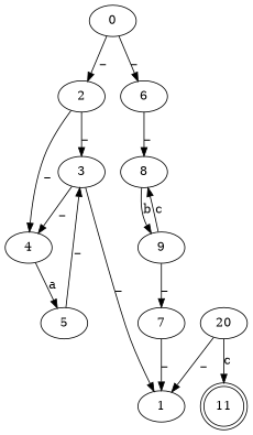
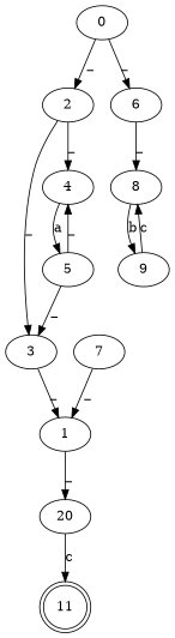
  digraph {
    0
    2
    6
    3
    4
    8
    1
    5
    7
    9
    n11 [label=20]
    11 [shape=doublecircle]
    0 -> 2 [label=_]
    0 -> 6 [label=_]
    2 -> 3 [label=_]
    2 -> 4 [label=_]
    6 -> 8 [label=_]
    3 -> 1 [label=_]
    4 -> 5 [label=a]
    8 -> 9 [label=b]
-   n11 -> 1 [label=_]
+   1 -> n11 [label=_]
    5 -> 3 [label=_]
-   3 -> 4 [label=_]
+   5 -> 4 [label=_]
    7 -> 1 [label=_]
    9 -> 8 [label=c]
-   9 -> 7 [label=_]
    n11 -> 11 [label=c]
  }
